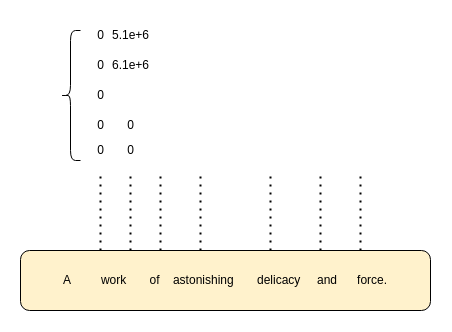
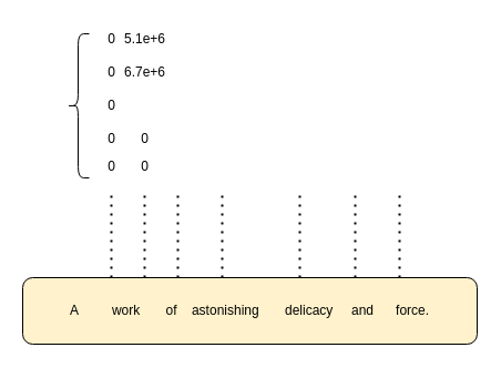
  <mxCell id="0" />
  <mxCell id="1" parent="0" />
  <mxCell id="2" value="A&amp;nbsp; &amp;nbsp; &amp;nbsp; &amp;nbsp; &amp;nbsp;work&amp;nbsp; &amp;nbsp; &amp;nbsp; &amp;nbsp;of&amp;nbsp; &amp;nbsp; astonishing&amp;nbsp; &amp;nbsp; &amp;nbsp; &amp;nbsp;delicacy&amp;nbsp; &amp;nbsp; &amp;nbsp;and&amp;nbsp; &amp;nbsp; &amp;nbsp; force." style="rounded=1;whiteSpace=wrap;html=1;fillColor=#fff2cc;" vertex="1" parent="1"><mxGeometry x="20" y="250" width="410" height="60" as="geometry" /></mxCell>
  <mxCell id="3" value="" style="endArrow=none;dashed=1;html=1;dashPattern=1 3;strokeWidth=2;rounded=0;" edge="1" parent="1"><mxGeometry width="50" height="50" relative="1" as="geometry"><mxPoint x="100" y="250" as="sourcePoint" /><mxPoint x="100" y="170" as="targetPoint" /></mxGeometry></mxCell>
  <mxCell id="4" value="" style="endArrow=none;dashed=1;html=1;dashPattern=1 3;strokeWidth=2;rounded=0;" edge="1" parent="1"><mxGeometry width="50" height="50" relative="1" as="geometry"><mxPoint x="130" y="250" as="sourcePoint" /><mxPoint x="130" y="170" as="targetPoint" /></mxGeometry></mxCell>
  <mxCell id="5" value="" style="endArrow=none;dashed=1;html=1;dashPattern=1 3;strokeWidth=2;rounded=0;" edge="1" parent="1"><mxGeometry width="50" height="50" relative="1" as="geometry"><mxPoint x="160" y="250" as="sourcePoint" /><mxPoint x="160" y="170" as="targetPoint" /></mxGeometry></mxCell>
  <mxCell id="6" value="" style="endArrow=none;dashed=1;html=1;dashPattern=1 3;strokeWidth=2;rounded=0;" edge="1" parent="1"><mxGeometry width="50" height="50" relative="1" as="geometry"><mxPoint x="200" y="250" as="sourcePoint" /><mxPoint x="200" y="170" as="targetPoint" /></mxGeometry></mxCell>
  <mxCell id="7" value="" style="endArrow=none;dashed=1;html=1;dashPattern=1 3;strokeWidth=2;rounded=0;" edge="1" parent="1"><mxGeometry width="50" height="50" relative="1" as="geometry"><mxPoint x="270" y="250" as="sourcePoint" /><mxPoint x="270" y="170" as="targetPoint" /></mxGeometry></mxCell>
  <mxCell id="8" value="" style="endArrow=none;dashed=1;html=1;dashPattern=1 3;strokeWidth=2;rounded=0;" edge="1" parent="1"><mxGeometry width="50" height="50" relative="1" as="geometry"><mxPoint x="320" y="250" as="sourcePoint" /><mxPoint x="320" y="170" as="targetPoint" /></mxGeometry></mxCell>
  <mxCell id="9" value="" style="endArrow=none;dashed=1;html=1;dashPattern=1 3;strokeWidth=2;rounded=0;" edge="1" parent="1"><mxGeometry width="50" height="50" relative="1" as="geometry"><mxPoint x="360" y="250" as="sourcePoint" /><mxPoint x="360" y="170" as="targetPoint" /></mxGeometry></mxCell>
  <mxCell id="10" value="" style="shape=curlyBracket;whiteSpace=wrap;html=1;rounded=1;labelPosition=left;verticalLabelPosition=middle;align=right;verticalAlign=middle;" vertex="1" parent="1"><mxGeometry x="60" y="30" width="20" height="130" as="geometry" /></mxCell>
  <mxCell id="11" value="0" style="text;html=1;align=center;verticalAlign=middle;resizable=0;points=[];autosize=1;strokeColor=none;fillColor=none;" vertex="1" parent="1"><mxGeometry x="85" y="20" width="30" height="30" as="geometry" /></mxCell>
  <mxCell id="12" value="0" style="text;html=1;align=center;verticalAlign=middle;resizable=0;points=[];autosize=1;strokeColor=none;fillColor=none;" vertex="1" parent="1"><mxGeometry x="85" y="50" width="30" height="30" as="geometry" /></mxCell>
  <mxCell id="13" value="0" style="text;html=1;align=center;verticalAlign=middle;resizable=0;points=[];autosize=1;strokeColor=none;fillColor=none;" vertex="1" parent="1"><mxGeometry x="85" y="80" width="30" height="30" as="geometry" /></mxCell>
  <mxCell id="14" value="0" style="text;html=1;align=center;verticalAlign=middle;resizable=0;points=[];autosize=1;strokeColor=none;fillColor=none;" vertex="1" parent="1"><mxGeometry x="85" y="110" width="30" height="30" as="geometry" /></mxCell>
  <mxCell id="15" value="0" style="text;html=1;align=center;verticalAlign=middle;resizable=0;points=[];autosize=1;strokeColor=none;fillColor=none;" vertex="1" parent="1"><mxGeometry x="85" y="135" width="30" height="30" as="geometry" /></mxCell>
  <mxCell id="16" value="5.1e+6" style="text;html=1;align=center;verticalAlign=middle;resizable=0;points=[];autosize=1;strokeColor=none;fillColor=none;" vertex="1" parent="1"><mxGeometry x="100" y="20" width="60" height="30" as="geometry" /></mxCell>
- <mxCell id="17" value="6.1e+6" style="text;html=1;align=center;verticalAlign=middle;resizable=0;points=[];autosize=1;strokeColor=none;fillColor=none;" vertex="1" parent="1"><mxGeometry x="100" y="50" width="60" height="30" as="geometry" /></mxCell>
+ <mxCell id="17" value="6.7e+6" style="text;html=1;align=center;verticalAlign=middle;resizable=0;points=[];autosize=1;strokeColor=none;fillColor=none;" vertex="1" parent="1"><mxGeometry x="100" y="50" width="60" height="30" as="geometry" /></mxCell>
  <mxCell id="18" value="0" style="text;html=1;align=center;verticalAlign=middle;resizable=0;points=[];autosize=1;strokeColor=none;fillColor=none;" vertex="1" parent="1"><mxGeometry x="115" y="110" width="30" height="30" as="geometry" /></mxCell>
  <mxCell id="19" value="0" style="text;html=1;align=center;verticalAlign=middle;resizable=0;points=[];autosize=1;strokeColor=none;fillColor=none;" vertex="1" parent="1"><mxGeometry x="115" y="135" width="30" height="30" as="geometry" /></mxCell>
